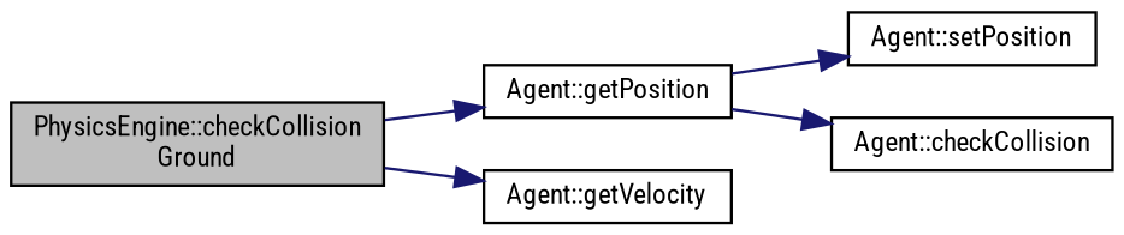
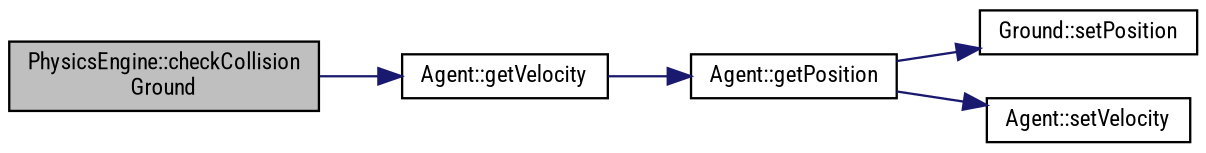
  digraph {
    fontname="Roboto Condensed"
    rankdir=LR
    node [color=black fillcolor=white fontname="Roboto Condensed" fontsize=10 shape=record style=filled]
    edge [color=midnightblue fontname="Roboto Condensed" fontsize=10 labelfontname=FreeSans labelfontsize=10 style=solid]
    n1 [fillcolor=grey75 fontcolor=black height=0.2 label="PhysicsEngine::checkCollision\lGround" width=0.4]
    n2 [height=0.2 label="Agent::getPosition" width=0.4]
    n3 [height=0.2 label="Agent::getVelocity" width=0.4]
-   n4 [height=0.2 label="Agent::setPosition" width=0.4]
-   n5 [height=0.2 label="Agent::checkCollision" width=0.4]
-   n1 -> n2
+   n4 [height=0.2 label="Ground::setPosition" width=0.4]
+   n5 [height=0.2 label="Agent::setVelocity" width=0.4]
+   n3 -> n2
    n1 -> n3
    n2 -> n4
    n2 -> n5
  }
